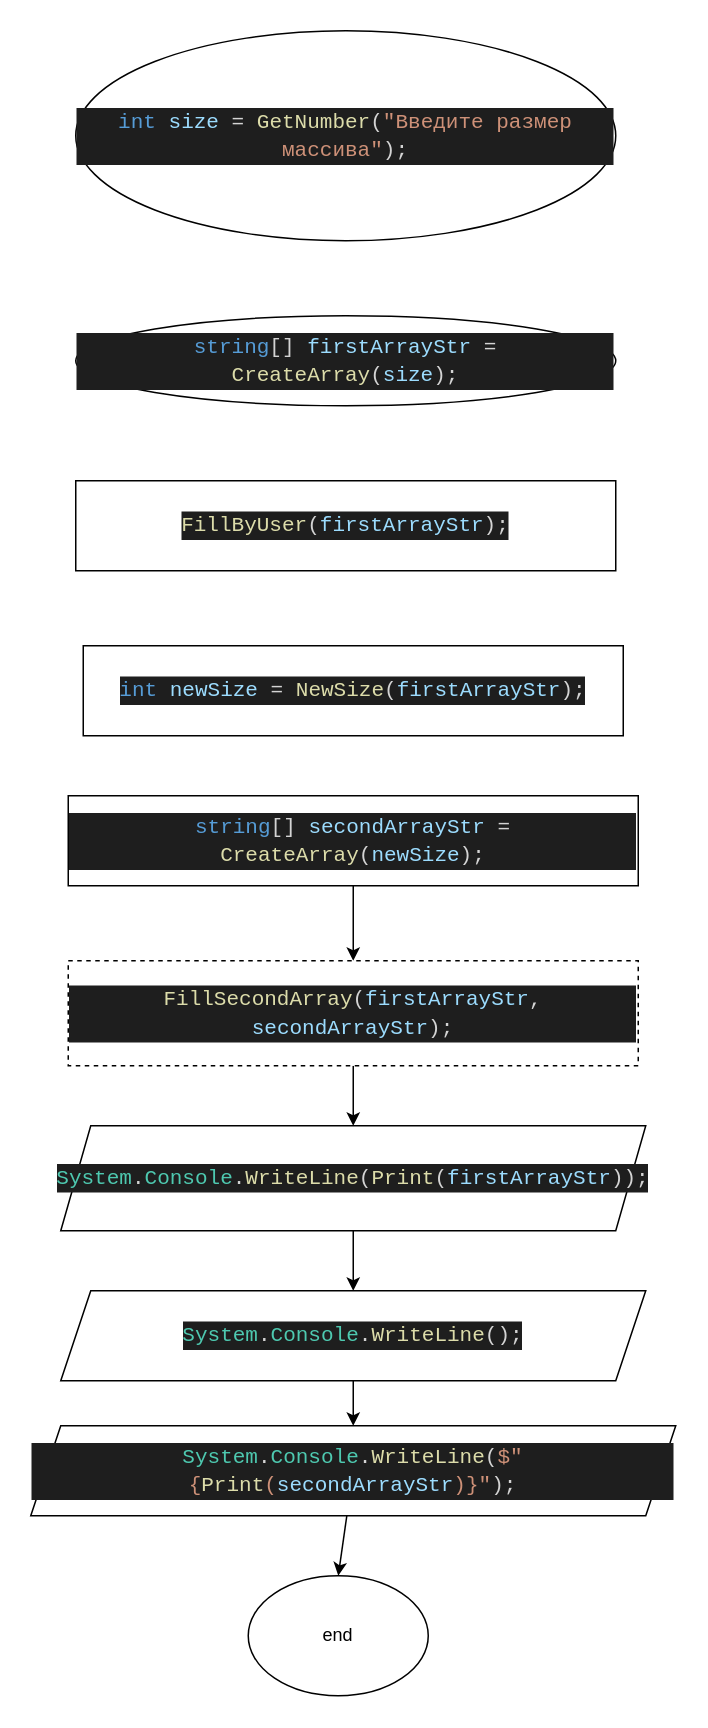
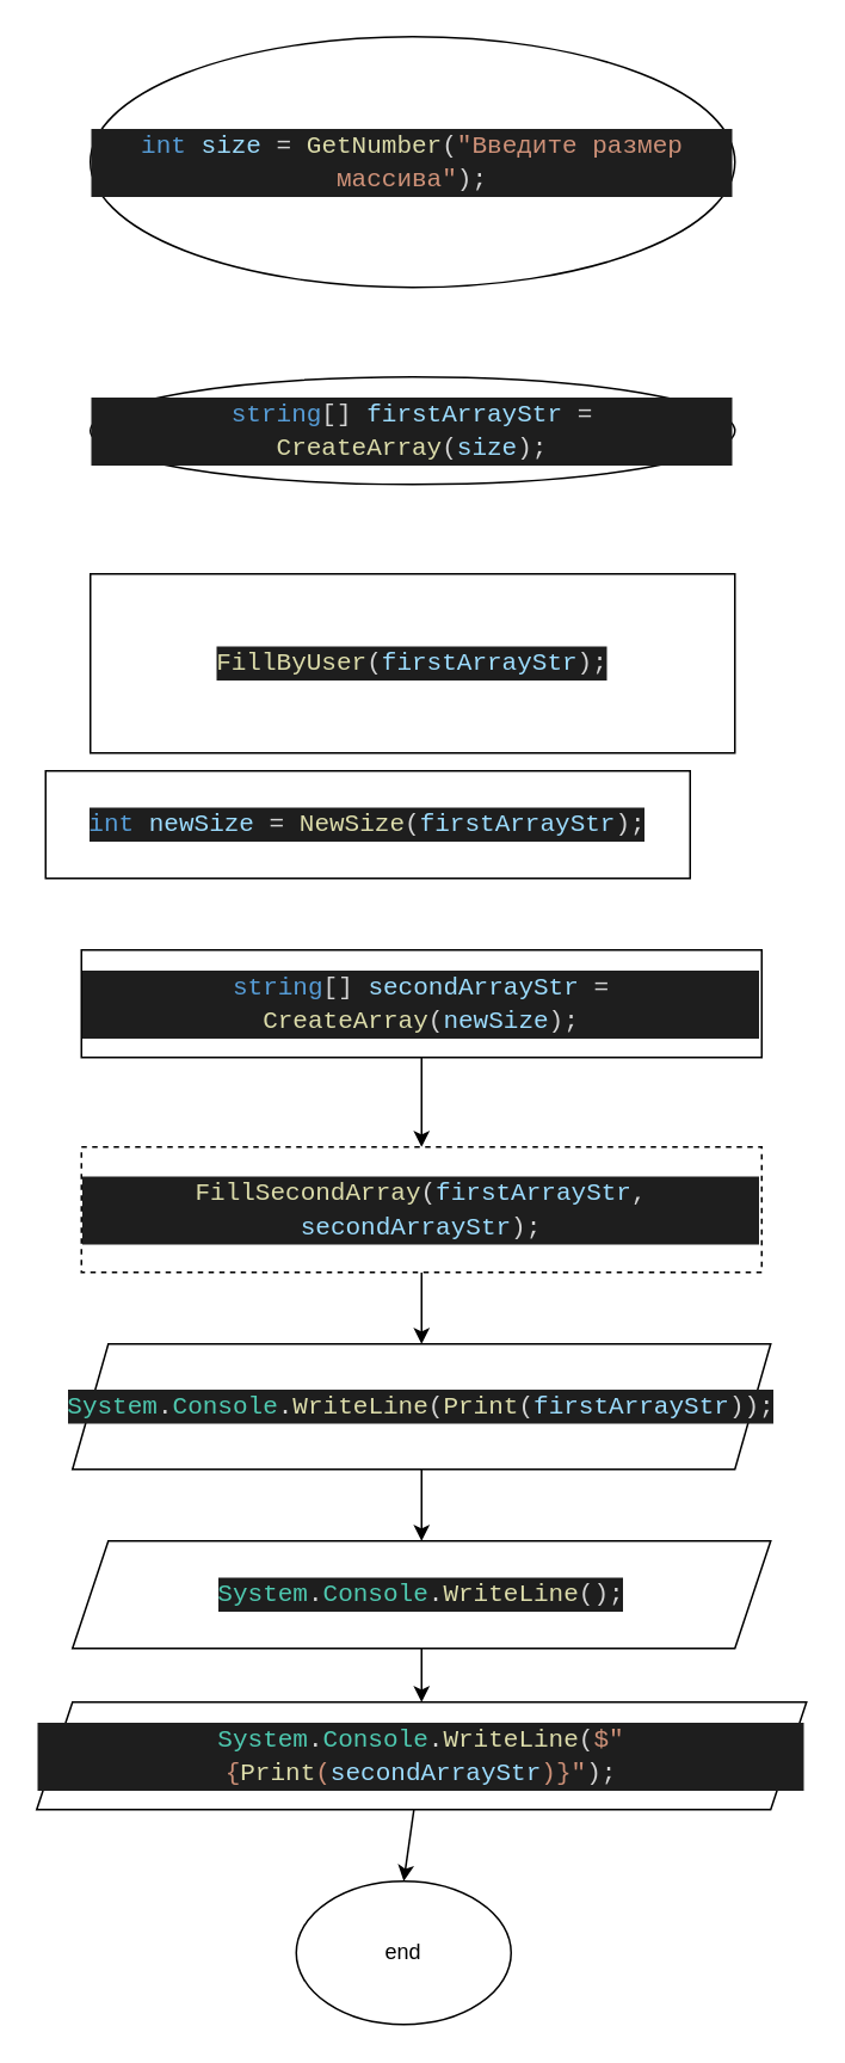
  <mxCell id="0" />
  <mxCell id="1" parent="0" />
  <mxCell id="2" value="&lt;div style=&quot;color: rgb(212, 212, 212); background-color: rgb(30, 30, 30); font-family: Consolas, &amp;quot;Courier New&amp;quot;, monospace; font-size: 14px; line-height: 19px;&quot;&gt;&lt;span style=&quot;color: #569cd6;&quot;&gt;int&lt;/span&gt; &lt;span style=&quot;color: #9cdcfe;&quot;&gt;size&lt;/span&gt; = &lt;span style=&quot;color: #dcdcaa;&quot;&gt;GetNumber&lt;/span&gt;(&lt;span style=&quot;color: #ce9178;&quot;&gt;&quot;Введите размер массива&quot;&lt;/span&gt;);&lt;/div&gt;" style="ellipse;whiteSpace=wrap;html=1;" vertex="1" parent="1"><mxGeometry x="50" y="20" width="360" height="140" as="geometry" /></mxCell>
  <mxCell id="3" value="&lt;div style=&quot;color: rgb(212, 212, 212); background-color: rgb(30, 30, 30); font-family: Consolas, &amp;quot;Courier New&amp;quot;, monospace; font-size: 14px; line-height: 19px;&quot;&gt;&lt;span style=&quot;color: #569cd6;&quot;&gt;string&lt;/span&gt;[] &lt;span style=&quot;color: #9cdcfe;&quot;&gt;firstArrayStr&lt;/span&gt; = &lt;span style=&quot;color: #dcdcaa;&quot;&gt;CreateArray&lt;/span&gt;(&lt;span style=&quot;color: #9cdcfe;&quot;&gt;size&lt;/span&gt;);&lt;/div&gt;" style="ellipse;whiteSpace=wrap;html=1;" vertex="1" parent="1"><mxGeometry x="50" y="210" width="360" height="60" as="geometry" /></mxCell>
- <mxCell id="4" value="&lt;div style=&quot;color: rgb(212, 212, 212); background-color: rgb(30, 30, 30); font-family: Consolas, &amp;quot;Courier New&amp;quot;, monospace; font-size: 14px; line-height: 19px;&quot;&gt;&lt;span style=&quot;color: #dcdcaa;&quot;&gt;FillByUser&lt;/span&gt;(&lt;span style=&quot;color: #9cdcfe;&quot;&gt;firstArrayStr&lt;/span&gt;);&lt;/div&gt;" style="rounded=0;whiteSpace=wrap;html=1;" vertex="1" parent="1"><mxGeometry x="50" y="320" width="360" height="60" as="geometry" /></mxCell>
- <mxCell id="5" value="&lt;div style=&quot;color: rgb(212, 212, 212); background-color: rgb(30, 30, 30); font-family: Consolas, &amp;quot;Courier New&amp;quot;, monospace; font-size: 14px; line-height: 19px;&quot;&gt;&lt;span style=&quot;color: #569cd6;&quot;&gt;int&lt;/span&gt; &lt;span style=&quot;color: #9cdcfe;&quot;&gt;newSize&lt;/span&gt; = &lt;span style=&quot;color: #dcdcaa;&quot;&gt;NewSize&lt;/span&gt;(&lt;span style=&quot;color: #9cdcfe;&quot;&gt;firstArrayStr&lt;/span&gt;);&lt;/div&gt;" style="rounded=0;whiteSpace=wrap;html=1;" vertex="1" parent="1"><mxGeometry x="55" y="430" width="360" height="60" as="geometry" /></mxCell>
+ <mxCell id="4" value="&lt;div style=&quot;color: rgb(212, 212, 212); background-color: rgb(30, 30, 30); font-family: Consolas, &amp;quot;Courier New&amp;quot;, monospace; font-size: 14px; line-height: 19px;&quot;&gt;&lt;span style=&quot;color: #dcdcaa;&quot;&gt;FillByUser&lt;/span&gt;(&lt;span style=&quot;color: #9cdcfe;&quot;&gt;firstArrayStr&lt;/span&gt;);&lt;/div&gt;" style="rounded=0;whiteSpace=wrap;html=1;" vertex="1" parent="1"><mxGeometry x="50" y="320" width="360" height="100" as="geometry" /></mxCell>
+ <mxCell id="5" value="&lt;div style=&quot;color: rgb(212, 212, 212); background-color: rgb(30, 30, 30); font-family: Consolas, &amp;quot;Courier New&amp;quot;, monospace; font-size: 14px; line-height: 19px;&quot;&gt;&lt;span style=&quot;color: #569cd6;&quot;&gt;int&lt;/span&gt; &lt;span style=&quot;color: #9cdcfe;&quot;&gt;newSize&lt;/span&gt; = &lt;span style=&quot;color: #dcdcaa;&quot;&gt;NewSize&lt;/span&gt;(&lt;span style=&quot;color: #9cdcfe;&quot;&gt;firstArrayStr&lt;/span&gt;);&lt;/div&gt;" style="rounded=0;whiteSpace=wrap;html=1;" vertex="1" parent="1"><mxGeometry x="25" y="430" width="360" height="60" as="geometry" /></mxCell>
  <mxCell id="6" style="edgeStyle=none;html=1;entryX=0.5;entryY=0;entryDx=0;entryDy=0;" edge="1" parent="1" source="7" target="9"><mxGeometry relative="1" as="geometry" /></mxCell>
  <mxCell id="7" value="&lt;div style=&quot;color: rgb(212, 212, 212); background-color: rgb(30, 30, 30); font-family: Consolas, &amp;quot;Courier New&amp;quot;, monospace; font-size: 14px; line-height: 19px;&quot;&gt;&lt;span style=&quot;color: #569cd6;&quot;&gt;string&lt;/span&gt;[] &lt;span style=&quot;color: #9cdcfe;&quot;&gt;secondArrayStr&lt;/span&gt; = &lt;span style=&quot;color: #dcdcaa;&quot;&gt;CreateArray&lt;/span&gt;(&lt;span style=&quot;color: #9cdcfe;&quot;&gt;newSize&lt;/span&gt;);&lt;/div&gt;" style="rounded=0;whiteSpace=wrap;html=1;" vertex="1" parent="1"><mxGeometry x="45" y="530" width="380" height="60" as="geometry" /></mxCell>
  <mxCell id="8" style="edgeStyle=none;html=1;entryX=0.5;entryY=0;entryDx=0;entryDy=0;" edge="1" parent="1" source="9" target="11"><mxGeometry relative="1" as="geometry" /></mxCell>
  <mxCell id="9" value="&lt;div style=&quot;color: rgb(212, 212, 212); background-color: rgb(30, 30, 30); font-family: Consolas, &amp;quot;Courier New&amp;quot;, monospace; font-size: 14px; line-height: 19px;&quot;&gt;&lt;span style=&quot;color: #dcdcaa;&quot;&gt;FillSecondArray&lt;/span&gt;(&lt;span style=&quot;color: #9cdcfe;&quot;&gt;firstArrayStr&lt;/span&gt;, &lt;span style=&quot;color: #9cdcfe;&quot;&gt;secondArrayStr&lt;/span&gt;);&lt;/div&gt;" style="rounded=0;whiteSpace=wrap;html=1;dashed=1;" vertex="1" parent="1"><mxGeometry x="45" y="640" width="380" height="70" as="geometry" /></mxCell>
  <mxCell id="10" style="edgeStyle=none;html=1;entryX=0.5;entryY=0;entryDx=0;entryDy=0;" edge="1" parent="1" source="11" target="13"><mxGeometry relative="1" as="geometry" /></mxCell>
  <mxCell id="11" value="&lt;div style=&quot;color: rgb(212, 212, 212); background-color: rgb(30, 30, 30); font-family: Consolas, &amp;quot;Courier New&amp;quot;, monospace; font-size: 14px; line-height: 19px;&quot;&gt;&lt;span style=&quot;color: #4ec9b0;&quot;&gt;System&lt;/span&gt;.&lt;span style=&quot;color: #4ec9b0;&quot;&gt;Console&lt;/span&gt;.&lt;span style=&quot;color: #dcdcaa;&quot;&gt;WriteLine&lt;/span&gt;(&lt;span style=&quot;color: #dcdcaa;&quot;&gt;Print&lt;/span&gt;(&lt;span style=&quot;color: #9cdcfe;&quot;&gt;firstArrayStr&lt;/span&gt;));&lt;/div&gt;" style="shape=parallelogram;perimeter=parallelogramPerimeter;whiteSpace=wrap;html=1;fixedSize=1;" vertex="1" parent="1"><mxGeometry x="40" y="750" width="390" height="70" as="geometry" /></mxCell>
  <mxCell id="12" style="edgeStyle=none;html=1;exitX=0.5;exitY=1;exitDx=0;exitDy=0;entryX=0.5;entryY=0;entryDx=0;entryDy=0;" edge="1" parent="1" source="13" target="15"><mxGeometry relative="1" as="geometry" /></mxCell>
  <mxCell id="13" value="&lt;div style=&quot;color: rgb(212, 212, 212); background-color: rgb(30, 30, 30); font-family: Consolas, &amp;quot;Courier New&amp;quot;, monospace; font-size: 14px; line-height: 19px;&quot;&gt;&lt;span style=&quot;color: #4ec9b0;&quot;&gt;System&lt;/span&gt;.&lt;span style=&quot;color: #4ec9b0;&quot;&gt;Console&lt;/span&gt;.&lt;span style=&quot;color: #dcdcaa;&quot;&gt;WriteLine&lt;/span&gt;();&lt;/div&gt;" style="shape=parallelogram;perimeter=parallelogramPerimeter;whiteSpace=wrap;html=1;fixedSize=1;" vertex="1" parent="1"><mxGeometry x="40" y="860" width="390" height="60" as="geometry" /></mxCell>
  <mxCell id="14" style="edgeStyle=none;html=1;" edge="1" parent="1" source="15"><mxGeometry relative="1" as="geometry"><mxPoint x="225" y="1050" as="targetPoint" /></mxGeometry></mxCell>
  <mxCell id="15" value="&lt;div style=&quot;color: rgb(212, 212, 212); background-color: rgb(30, 30, 30); font-family: Consolas, &amp;quot;Courier New&amp;quot;, monospace; font-size: 14px; line-height: 19px;&quot;&gt;&lt;span style=&quot;color: #4ec9b0;&quot;&gt;System&lt;/span&gt;.&lt;span style=&quot;color: #4ec9b0;&quot;&gt;Console&lt;/span&gt;.&lt;span style=&quot;color: #dcdcaa;&quot;&gt;WriteLine&lt;/span&gt;(&lt;span style=&quot;color: #ce9178;&quot;&gt;$&quot;&lt;/span&gt;&lt;span style=&quot;color: #ce9178;&quot;&gt;{&lt;/span&gt;&lt;span style=&quot;color: #dcdcaa;&quot;&gt;Print&lt;/span&gt;&lt;span style=&quot;color: #ce9178;&quot;&gt;(&lt;/span&gt;&lt;span style=&quot;color: #9cdcfe;&quot;&gt;secondArrayStr&lt;/span&gt;&lt;span style=&quot;color: #ce9178;&quot;&gt;)}&lt;/span&gt;&lt;span style=&quot;color: #ce9178;&quot;&gt;&quot;&lt;/span&gt;);&lt;/div&gt;" style="shape=parallelogram;perimeter=parallelogramPerimeter;whiteSpace=wrap;html=1;fixedSize=1;" vertex="1" parent="1"><mxGeometry x="20" y="950" width="430" height="60" as="geometry" /></mxCell>
  <mxCell id="16" value="end" style="ellipse;whiteSpace=wrap;html=1;" vertex="1" parent="1"><mxGeometry x="165" y="1050" width="120" height="80" as="geometry" /></mxCell>
